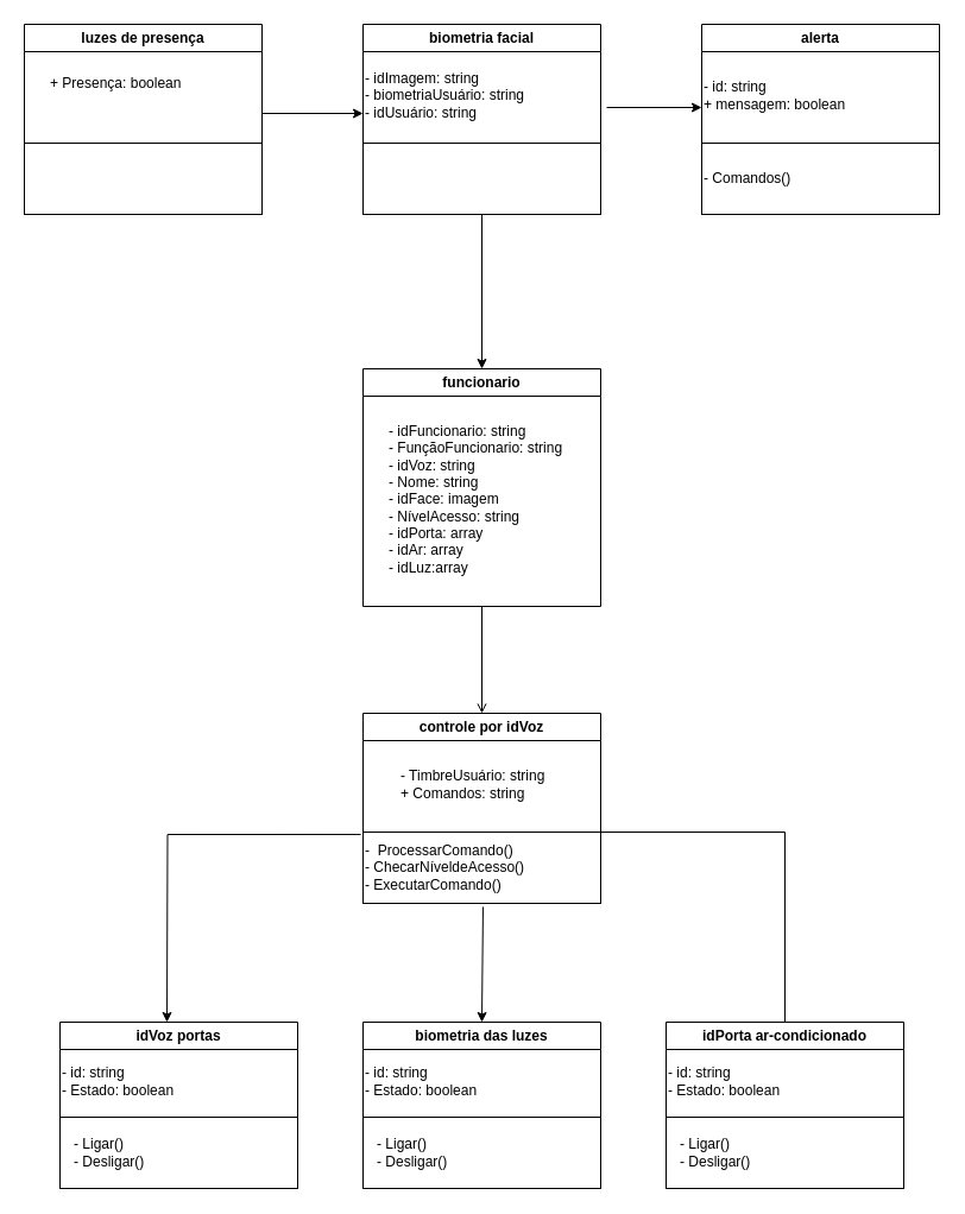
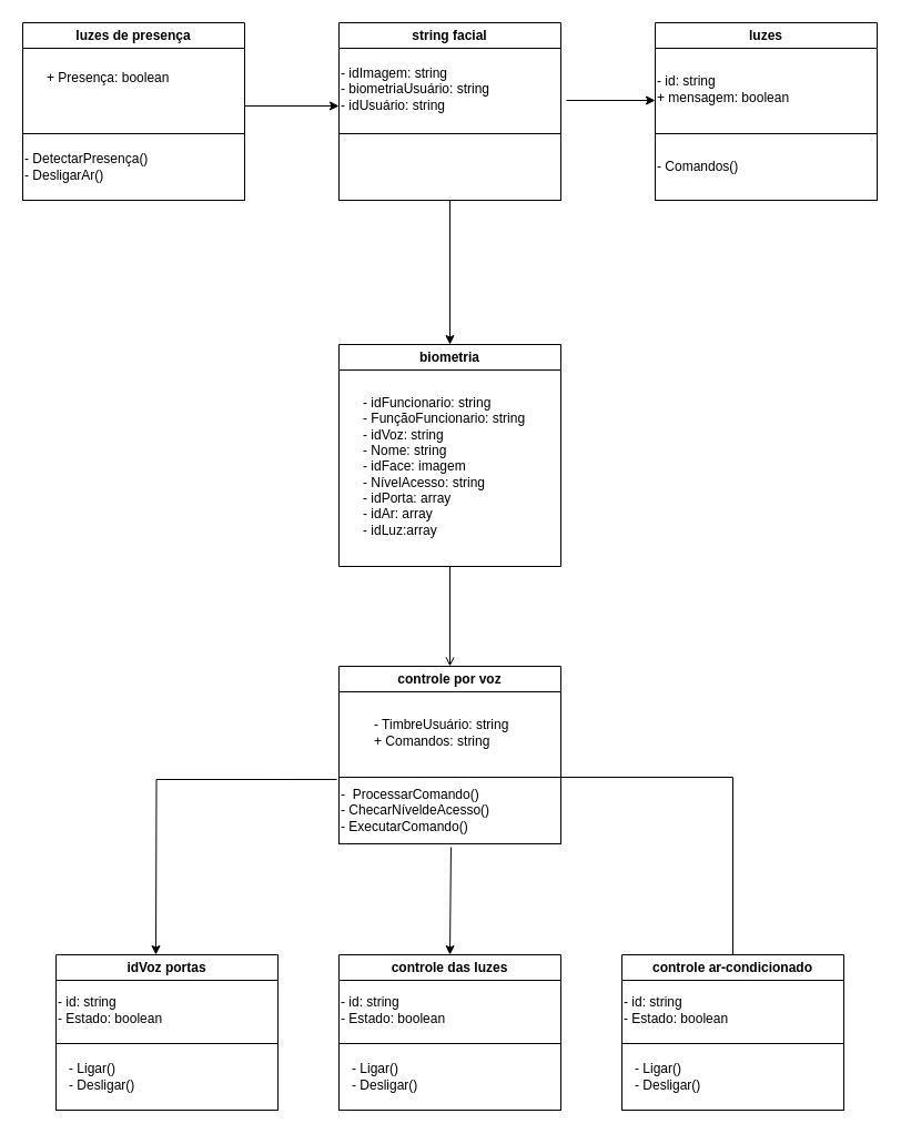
  <mxCell id="0" />
  <mxCell id="1" parent="0" />
- <mxCell id="2" value="funcionario" style="swimlane;whiteSpace=wrap;html=1;fillColor=default;" vertex="1" parent="1"><mxGeometry x="305" y="310" width="200" height="200" as="geometry" /></mxCell>
+ <mxCell id="2" value="biometria" style="swimlane;whiteSpace=wrap;html=1;fillColor=default;" vertex="1" parent="1"><mxGeometry x="305" y="310" width="200" height="200" as="geometry" /></mxCell>
  <mxCell id="3" value="- idFuncionario: string&lt;div&gt;- FunçãoFuncionario: string&lt;/div&gt;&lt;div&gt;- idVoz: string&lt;/div&gt;&lt;div&gt;- Nome: string&lt;/div&gt;&lt;div&gt;- idFace: imagem&lt;/div&gt;&lt;div&gt;- NívelAcesso: string&lt;/div&gt;&lt;div&gt;- idPorta: array&lt;/div&gt;&lt;div&gt;- idAr: array&lt;/div&gt;&lt;div&gt;- idLuz:array&lt;/div&gt;" style="text;html=1;align=left;verticalAlign=middle;resizable=0;points=[];autosize=1;strokeColor=none;fillColor=none;" vertex="1" parent="2"><mxGeometry x="20" y="40" width="170" height="140" as="geometry" /></mxCell>
- <mxCell id="4" value="controle por idVoz" style="swimlane;whiteSpace=wrap;html=1;fillColor=default;" vertex="1" parent="1"><mxGeometry x="305" y="600" width="200" height="100" as="geometry" /></mxCell>
+ <mxCell id="4" value="controle por voz" style="swimlane;whiteSpace=wrap;html=1;fillColor=default;" vertex="1" parent="1"><mxGeometry x="305" y="600" width="200" height="100" as="geometry" /></mxCell>
  <mxCell id="5" value="- TimbreUsuário: string&lt;div&gt;+ Comandos: string&lt;/div&gt;" style="text;html=1;align=left;verticalAlign=middle;resizable=0;points=[];autosize=1;strokeColor=none;fillColor=none;" vertex="1" parent="4"><mxGeometry x="30" y="40" width="140" height="40" as="geometry" /></mxCell>
- <mxCell id="6" value="idPorta ar-condicionado" style="swimlane;whiteSpace=wrap;html=1;fillColor=default;" vertex="1" parent="1"><mxGeometry x="560" y="860" width="200" height="80" as="geometry" /></mxCell>
+ <mxCell id="6" value="controle ar-condicionado" style="swimlane;whiteSpace=wrap;html=1;fillColor=default;" vertex="1" parent="1"><mxGeometry x="560" y="860" width="200" height="80" as="geometry" /></mxCell>
  <mxCell id="7" value="- id: string&lt;div&gt;- Estado: boolean&lt;/div&gt;" style="text;html=1;align=left;verticalAlign=middle;resizable=0;points=[];autosize=1;strokeColor=none;fillColor=none;" vertex="1" parent="6"><mxGeometry y="30" width="120" height="40" as="geometry" /></mxCell>
  <mxCell id="8" value="" style="rounded=0;whiteSpace=wrap;html=1;fillColor=none;" vertex="1" parent="1"><mxGeometry x="560" y="940" width="200" height="60" as="geometry" /></mxCell>
  <mxCell id="9" value="- Ligar()&lt;div&gt;- Desligar()&lt;/div&gt;" style="text;html=1;align=left;verticalAlign=middle;resizable=0;points=[];autosize=1;strokeColor=none;fillColor=none;" vertex="1" parent="1"><mxGeometry x="570" y="950" width="80" height="40" as="geometry" /></mxCell>
- <mxCell id="10" value="biometria das luzes" style="swimlane;whiteSpace=wrap;html=1;fillColor=default;" vertex="1" parent="1"><mxGeometry x="305" y="860" width="200" height="80" as="geometry" /></mxCell>
+ <mxCell id="10" value="controle das luzes" style="swimlane;whiteSpace=wrap;html=1;fillColor=default;" vertex="1" parent="1"><mxGeometry x="305" y="860" width="200" height="80" as="geometry" /></mxCell>
  <mxCell id="11" value="- id: string&lt;div&gt;- Estado: boolean&lt;/div&gt;" style="text;html=1;align=left;verticalAlign=middle;resizable=0;points=[];autosize=1;strokeColor=none;fillColor=none;" vertex="1" parent="10"><mxGeometry y="30" width="120" height="40" as="geometry" /></mxCell>
  <mxCell id="12" value="" style="rounded=0;whiteSpace=wrap;html=1;fillColor=none;" vertex="1" parent="1"><mxGeometry x="305" y="940" width="200" height="60" as="geometry" /></mxCell>
  <mxCell id="13" value="- Ligar()&lt;div&gt;- Desligar()&lt;/div&gt;" style="text;html=1;align=left;verticalAlign=middle;resizable=0;points=[];autosize=1;strokeColor=none;fillColor=none;" vertex="1" parent="1"><mxGeometry x="315" y="950" width="80" height="40" as="geometry" /></mxCell>
  <mxCell id="14" value="" style="rounded=0;whiteSpace=wrap;html=1;fillColor=none;" vertex="1" parent="1"><mxGeometry x="305" y="700" width="200" height="60" as="geometry" /></mxCell>
  <mxCell id="15" value="-&amp;nbsp; ProcessarComando()&lt;div&gt;- ChecarNíveldeAcesso()&lt;/div&gt;&lt;div&gt;- ExecutarComando()&lt;/div&gt;" style="text;html=1;align=left;verticalAlign=middle;resizable=0;points=[];autosize=1;strokeColor=none;fillColor=none;" vertex="1" parent="1"><mxGeometry x="305" y="700" width="160" height="60" as="geometry" /></mxCell>
  <mxCell id="16" value="idVoz portas" style="swimlane;whiteSpace=wrap;html=1;fillColor=default;" vertex="1" parent="1"><mxGeometry x="50" y="860" width="200" height="80" as="geometry" /></mxCell>
  <mxCell id="17" value="- id: string&lt;div&gt;- Estado: boolean&lt;/div&gt;" style="text;html=1;align=left;verticalAlign=middle;resizable=0;points=[];autosize=1;strokeColor=none;fillColor=none;" vertex="1" parent="16"><mxGeometry y="30" width="120" height="40" as="geometry" /></mxCell>
  <mxCell id="18" value="" style="rounded=0;whiteSpace=wrap;html=1;fillColor=none;" vertex="1" parent="1"><mxGeometry x="50" y="940" width="200" height="60" as="geometry" /></mxCell>
  <mxCell id="19" value="- Ligar()&lt;div&gt;- Desligar()&lt;/div&gt;" style="text;html=1;align=left;verticalAlign=middle;resizable=0;points=[];autosize=1;strokeColor=none;fillColor=none;" vertex="1" parent="1"><mxGeometry x="60" y="950" width="80" height="40" as="geometry" /></mxCell>
- <mxCell id="20" value="biometria facial" style="swimlane;whiteSpace=wrap;html=1;fillColor=default;" vertex="1" parent="1"><mxGeometry x="305" y="20" width="200" height="100" as="geometry" /></mxCell>
+ <mxCell id="20" value="string facial" style="swimlane;whiteSpace=wrap;html=1;fillColor=default;" vertex="1" parent="1"><mxGeometry x="305" y="20" width="200" height="100" as="geometry" /></mxCell>
  <mxCell id="21" value="- idImagem: string&lt;div&gt;- biometriaUsuário: string&lt;/div&gt;&lt;div&gt;- idUsuário: string&lt;/div&gt;" style="text;html=1;align=left;verticalAlign=middle;resizable=0;points=[];autosize=1;strokeColor=none;fillColor=none;" vertex="1" parent="20"><mxGeometry y="30" width="160" height="60" as="geometry" /></mxCell>
  <mxCell id="22" value="" style="rounded=0;whiteSpace=wrap;html=1;fillColor=none;" vertex="1" parent="1"><mxGeometry x="305" y="120" width="200" height="60" as="geometry" /></mxCell>
- <mxCell id="23" value="alerta" style="swimlane;whiteSpace=wrap;html=1;fillColor=default;" vertex="1" parent="1"><mxGeometry x="590" y="20" width="200" height="100" as="geometry" /></mxCell>
+ <mxCell id="23" value="luzes" style="swimlane;whiteSpace=wrap;html=1;fillColor=default;" vertex="1" parent="1"><mxGeometry x="590" y="20" width="200" height="100" as="geometry" /></mxCell>
  <mxCell id="24" value="- id: string&lt;div&gt;+ mensagem: boolean&lt;/div&gt;" style="text;html=1;align=left;verticalAlign=middle;resizable=0;points=[];autosize=1;strokeColor=none;fillColor=none;" vertex="1" parent="23"><mxGeometry y="40" width="130" height="40" as="geometry" /></mxCell>
  <mxCell id="25" value="" style="rounded=0;whiteSpace=wrap;html=1;fillColor=none;" vertex="1" parent="1"><mxGeometry x="590" y="120" width="200" height="60" as="geometry" /></mxCell>
  <mxCell id="26" value="- Comandos()" style="text;html=1;align=left;verticalAlign=middle;resizable=0;points=[];autosize=1;strokeColor=none;fillColor=none;" vertex="1" parent="1"><mxGeometry x="590" y="135" width="100" height="30" as="geometry" /></mxCell>
  <mxCell id="27" value="luzes de presença" style="swimlane;whiteSpace=wrap;html=1;fillColor=default;" vertex="1" parent="1"><mxGeometry x="20" y="20" width="200" height="100" as="geometry" /></mxCell>
  <mxCell id="28" value="+ Presença: boolean" style="text;html=1;align=left;verticalAlign=middle;resizable=0;points=[];autosize=1;strokeColor=none;fillColor=none;" vertex="1" parent="27"><mxGeometry x="20" y="35" width="130" height="30" as="geometry" /></mxCell>
  <mxCell id="29" value="" style="rounded=0;whiteSpace=wrap;html=1;fillColor=none;" vertex="1" parent="1"><mxGeometry x="20" y="120" width="200" height="60" as="geometry" /></mxCell>
+ <mxCell id="30" value="- DetectarPresença()&lt;div&gt;- DesligarAr()&lt;/div&gt;" style="text;html=1;align=left;verticalAlign=middle;resizable=0;points=[];autosize=1;strokeColor=none;fillColor=none;" vertex="1" parent="1"><mxGeometry x="20" y="130" width="130" height="40" as="geometry" /></mxCell>
  <mxCell id="31" value="" style="endArrow=classic;html=1;rounded=0;entryX=0;entryY=0.75;entryDx=0;entryDy=0;entryPerimeter=0;exitX=1;exitY=0.75;exitDx=0;exitDy=0;" edge="1" parent="1" source="27" target="21"><mxGeometry width="50" height="50" relative="1" as="geometry"><mxPoint x="230" y="100" as="sourcePoint" /><mxPoint x="280" y="50" as="targetPoint" /></mxGeometry></mxCell>
  <mxCell id="32" value="" style="endArrow=classic;html=1;rounded=0;" edge="1" parent="1"><mxGeometry width="50" height="50" relative="1" as="geometry"><mxPoint x="510" y="90" as="sourcePoint" /><mxPoint x="590" y="90" as="targetPoint" /></mxGeometry></mxCell>
  <mxCell id="33" value="" style="endArrow=classic;html=1;rounded=0;entryX=0.5;entryY=0;entryDx=0;entryDy=0;exitX=0.5;exitY=1;exitDx=0;exitDy=0;" edge="1" parent="1" source="22" target="2"><mxGeometry width="50" height="50" relative="1" as="geometry"><mxPoint x="410" y="200" as="sourcePoint" /><mxPoint x="505" y="200" as="targetPoint" /></mxGeometry></mxCell>
  <mxCell id="34" value="" style="endArrow=open;html=1;rounded=0;entryX=0.5;entryY=0;entryDx=0;entryDy=0;exitX=0.5;exitY=1;exitDx=0;exitDy=0;" edge="1" parent="1" source="2" target="4"><mxGeometry width="50" height="50" relative="1" as="geometry"><mxPoint x="405" y="540" as="sourcePoint" /><mxPoint x="405" y="670" as="targetPoint" /></mxGeometry></mxCell>
  <mxCell id="35" value="" style="endArrow=classic;html=1;rounded=0;entryX=0.5;entryY=0;entryDx=0;entryDy=0;exitX=0.631;exitY=1.05;exitDx=0;exitDy=0;exitPerimeter=0;" edge="1" parent="1" source="15" target="10"><mxGeometry width="50" height="50" relative="1" as="geometry"><mxPoint x="405" y="770" as="sourcePoint" /><mxPoint x="404.5" y="880" as="targetPoint" /></mxGeometry></mxCell>
  <mxCell id="36" value="" style="endArrow=classic;html=1;rounded=0;entryX=0.5;entryY=0;entryDx=0;entryDy=0;exitX=-0.012;exitY=0.033;exitDx=0;exitDy=0;edgeStyle=orthogonalEdgeStyle;exitPerimeter=0;" edge="1" parent="1" source="15"><mxGeometry width="50" height="50" relative="1" as="geometry"><mxPoint x="140" y="730" as="sourcePoint" /><mxPoint x="140" y="860" as="targetPoint" /></mxGeometry></mxCell>
  <mxCell id="37" value="" style="endArrow=none;html=1;rounded=0;entryX=0.5;entryY=0;entryDx=0;entryDy=0;exitX=1;exitY=1;exitDx=0;exitDy=0;edgeStyle=orthogonalEdgeStyle;" edge="1" parent="1" source="4" target="6"><mxGeometry width="50" height="50" relative="1" as="geometry"><mxPoint x="813" y="640" as="sourcePoint" /><mxPoint x="650" y="798" as="targetPoint" /><Array as="points"><mxPoint x="660" y="700" /></Array></mxGeometry></mxCell>
